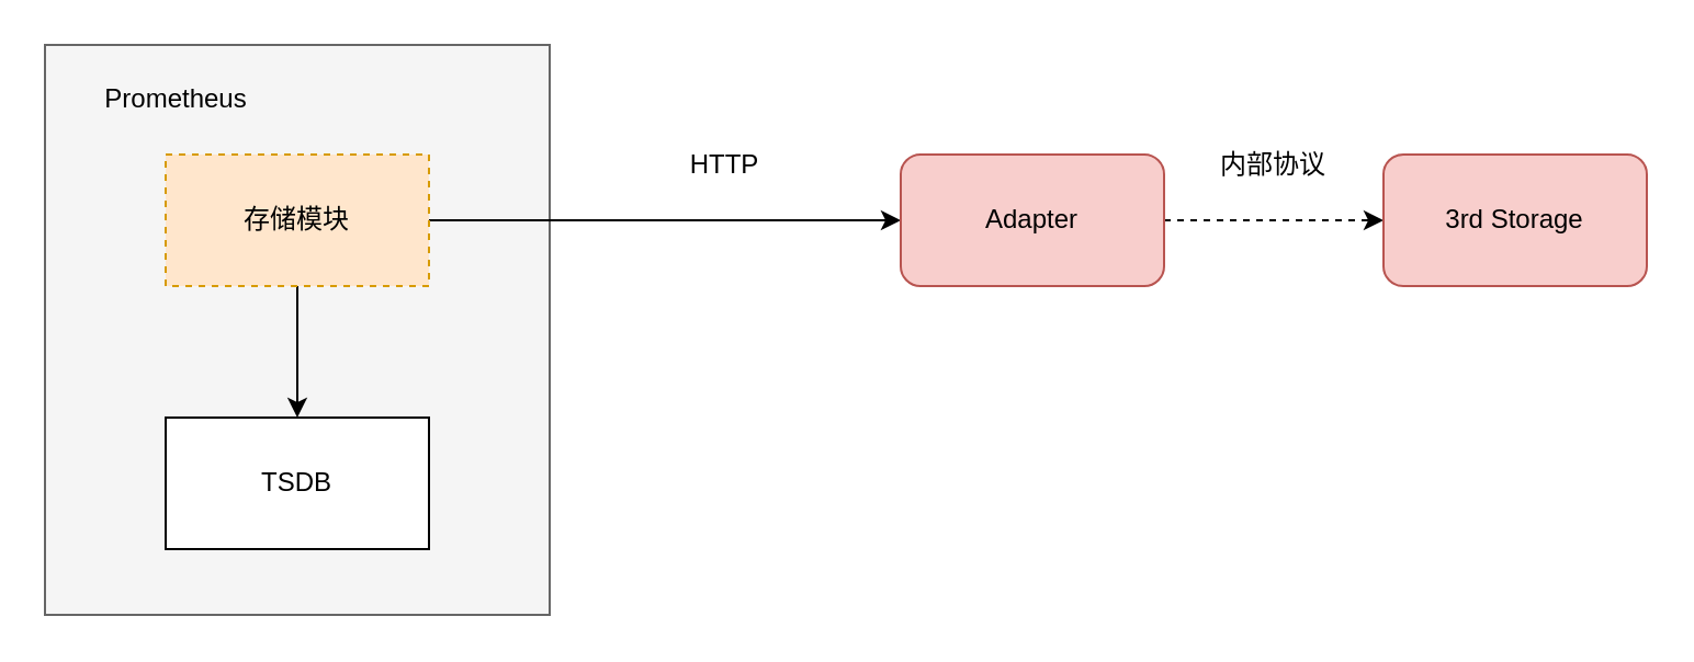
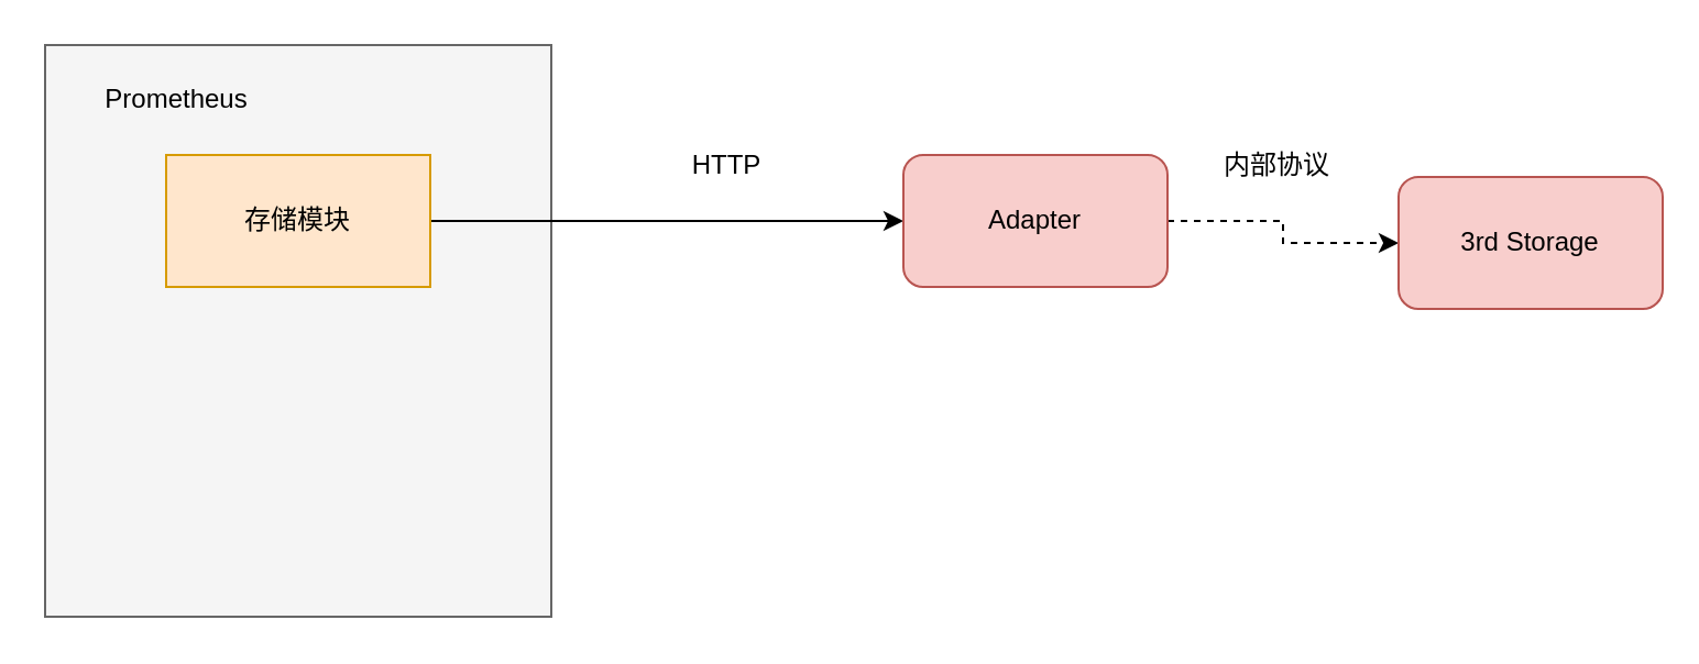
  <mxCell id="0" />
  <mxCell id="1" parent="0" />
  <mxCell id="2" value="" style="rounded=0;whiteSpace=wrap;html=1;fillColor=#f5f5f5;strokeColor=#666666;fontColor=#333333;" parent="1" vertex="1"><mxGeometry x="20" y="20" width="230" height="260" as="geometry" /></mxCell>
  <mxCell id="3" style="edgeStyle=orthogonalEdgeStyle;rounded=0;orthogonalLoop=1;jettySize=auto;html=1;exitX=1;exitY=0.5;exitDx=0;exitDy=0;" parent="1" source="5" target="9" edge="1"><mxGeometry relative="1" as="geometry" /></mxCell>
- <mxCell id="4" style="edgeStyle=orthogonalEdgeStyle;rounded=0;orthogonalLoop=1;jettySize=auto;html=1;exitX=0.5;exitY=1;exitDx=0;exitDy=0;" parent="1" source="5" target="6" edge="1"><mxGeometry relative="1" as="geometry" /></mxCell>
- <mxCell id="5" value="存储模块" style="rounded=0;whiteSpace=wrap;html=1;fillColor=#ffe6cc;strokeColor=#d79b00;dashed=1;" parent="1" vertex="1"><mxGeometry x="75" y="70" width="120" height="60" as="geometry" /></mxCell>
- <mxCell id="6" value="TSDB" style="rounded=0;whiteSpace=wrap;html=1;" parent="1" vertex="1"><mxGeometry x="75" y="190" width="120" height="60" as="geometry" /></mxCell>
+ <mxCell id="5" value="存储模块" style="rounded=0;whiteSpace=wrap;html=1;fillColor=#ffe6cc;strokeColor=#d79b00;" parent="1" vertex="1"><mxGeometry x="75" y="70" width="120" height="60" as="geometry" /></mxCell>
  <mxCell id="7" value="Prometheus" style="text;html=1;align=center;verticalAlign=middle;whiteSpace=wrap;rounded=0;" parent="1" vertex="1"><mxGeometry x="50" y="30" width="60" height="30" as="geometry" /></mxCell>
  <mxCell id="8" style="edgeStyle=orthogonalEdgeStyle;rounded=0;orthogonalLoop=1;jettySize=auto;html=1;exitX=1;exitY=0.5;exitDx=0;exitDy=0;entryX=0;entryY=0.5;entryDx=0;entryDy=0;dashed=1;" parent="1" source="9" target="10" edge="1"><mxGeometry relative="1" as="geometry" /></mxCell>
  <mxCell id="9" value="Adapter" style="rounded=1;whiteSpace=wrap;html=1;fillColor=#f8cecc;strokeColor=#b85450;" parent="1" vertex="1"><mxGeometry x="410" y="70" width="120" height="60" as="geometry" /></mxCell>
- <mxCell id="10" value="3rd Storage" style="rounded=1;whiteSpace=wrap;html=1;fillColor=#f8cecc;strokeColor=#b85450;" parent="1" vertex="1"><mxGeometry x="630" y="70" width="120" height="60" as="geometry" /></mxCell>
+ <mxCell id="10" value="3rd Storage" style="rounded=1;whiteSpace=wrap;html=1;fillColor=#f8cecc;strokeColor=#b85450;" parent="1" vertex="1"><mxGeometry x="635" y="80" width="120" height="60" as="geometry" /></mxCell>
  <mxCell id="11" value="HTTP" style="text;html=1;align=center;verticalAlign=middle;whiteSpace=wrap;rounded=0;" parent="1" vertex="1"><mxGeometry x="300" y="60" width="60" height="30" as="geometry" /></mxCell>
  <mxCell id="12" value="内部协议" style="text;html=1;align=center;verticalAlign=middle;whiteSpace=wrap;rounded=0;" vertex="1" parent="1"><mxGeometry x="550" y="60" width="60" height="30" as="geometry" /></mxCell>
